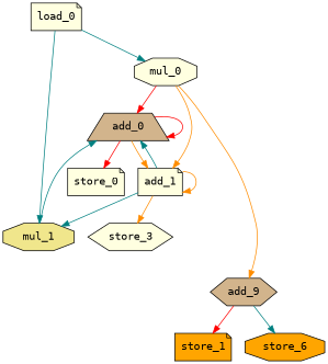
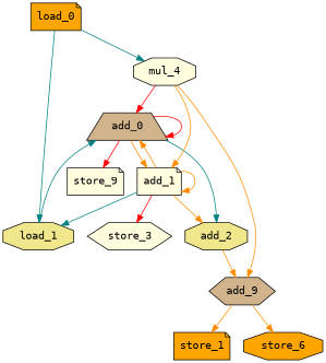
  digraph {
    fontname="DejaVu Sans Mono"
    node [fillcolor=lightyellow fontname="DejaVu Sans Mono" shape=note style=filled]
    edge [color=darkorange fontname="DejaVu Sans Mono"]
    n1 [fillcolor=tan label=add_0 shape=trapezium]
    n2 [label=add_1]
-   n4 [label=store_0]
+   n3 [fillcolor=khaki label=add_2 shape=octagon]
+   n4 [label=store_9]
    n5 [label=store_3 shape=hexagon]
-   n6 [fillcolor=khaki label=mul_1 shape=octagon]
+   n6 [fillcolor=khaki label=load_1 shape=octagon]
    n7 [fillcolor=tan label=add_9 shape=hexagon]
    n8 [fillcolor=orange label=store_1]
    n9 [fillcolor=orange label=store_6 shape=octagon]
-   n10 [label=mul_0 shape=octagon]
-   n11 [label=load_0]
+   n10 [label=mul_4 shape=octagon]
+   n11 [fillcolor=orange label=load_0]
    n1 -> n1 [color=red]
    n1 -> n2
+   n1 -> n3 [color=teal]
    n1 -> n4 [color=red]
-   n2 -> n1 [color=teal]
+   n2 -> n1
    n2 -> n2
-   n2 -> n5
+   n2 -> n3
+   n2 -> n5 [color=red]
    n2 -> n6 [color=teal]
+   n3 -> n7
    n6 -> n1 [color=teal]
-   n7 -> n8 [color=red]
-   n7 -> n9 [color=teal]
+   n7 -> n8
+   n7 -> n9
    n10 -> n1 [color=red]
    n10 -> n2
    n10 -> n7
    n11 -> n6 [color=teal]
    n11 -> n10 [color=teal]
  }
